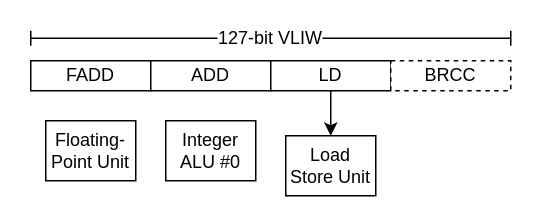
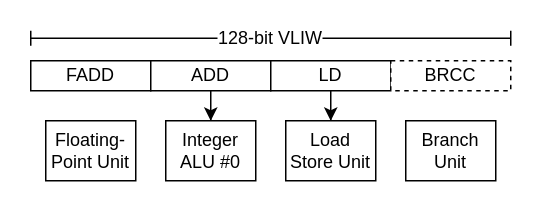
  <mxCell id="0" />
  <mxCell id="1" parent="0" />
  <mxCell id="2" value="FADD" style="rounded=0;whiteSpace=wrap;html=1;" parent="1" vertex="1"><mxGeometry x="20" y="40" width="80" height="20" as="geometry" /></mxCell>
+ <mxCell id="3" style="edgeStyle=orthogonalEdgeStyle;rounded=0;orthogonalLoop=1;jettySize=auto;html=1;" parent="1" source="4" target="10" edge="1"><mxGeometry relative="1" as="geometry" /></mxCell>
  <mxCell id="4" value="ADD" style="rounded=0;whiteSpace=wrap;html=1;" parent="1" vertex="1"><mxGeometry x="100" y="40" width="80" height="20" as="geometry" /></mxCell>
  <mxCell id="5" style="edgeStyle=orthogonalEdgeStyle;rounded=0;orthogonalLoop=1;jettySize=auto;html=1;" parent="1" source="6" target="11" edge="1"><mxGeometry relative="1" as="geometry" /></mxCell>
  <mxCell id="6" value="LD" style="rounded=0;whiteSpace=wrap;html=1;" parent="1" vertex="1"><mxGeometry x="180" y="40" width="80" height="20" as="geometry" /></mxCell>
  <mxCell id="7" value="BRCC" style="rounded=0;whiteSpace=wrap;html=1;dashed=1;" parent="1" vertex="1"><mxGeometry x="260" y="40" width="80" height="20" as="geometry" /></mxCell>
- <mxCell id="8" value="&lt;span style=&quot;background-color: rgb(255 , 255 , 255)&quot;&gt;127-bit VLIW&lt;/span&gt;" style="shape=crossbar;whiteSpace=wrap;html=1;rounded=1;" parent="1" vertex="1"><mxGeometry x="20" y="20" width="320" height="10" as="geometry" /></mxCell>
+ <mxCell id="8" value="&lt;span style=&quot;background-color: rgb(255 , 255 , 255)&quot;&gt;128-bit VLIW&lt;/span&gt;" style="shape=crossbar;whiteSpace=wrap;html=1;rounded=1;" parent="1" vertex="1"><mxGeometry x="20" y="20" width="320" height="10" as="geometry" /></mxCell>
  <mxCell id="9" value="Floating-Point Unit" style="rounded=0;whiteSpace=wrap;html=1;" parent="1" vertex="1"><mxGeometry x="30" y="80" width="60" height="40" as="geometry" /></mxCell>
  <mxCell id="10" value="Integer ALU #0" style="rounded=0;whiteSpace=wrap;html=1;" parent="1" vertex="1"><mxGeometry x="110" y="80" width="60" height="40" as="geometry" /></mxCell>
- <mxCell id="11" value="Load Store Unit" style="rounded=0;whiteSpace=wrap;html=1;" parent="1" vertex="1"><mxGeometry x="190" y="90" width="60" height="40" as="geometry" /></mxCell>
+ <mxCell id="11" value="Load Store Unit" style="rounded=0;whiteSpace=wrap;html=1;" parent="1" vertex="1"><mxGeometry x="190" y="80" width="60" height="40" as="geometry" /></mxCell>
+ <mxCell id="12" value="Branch Unit" style="rounded=0;whiteSpace=wrap;html=1;" parent="1" vertex="1"><mxGeometry x="270" y="80" width="60" height="40" as="geometry" /></mxCell>
